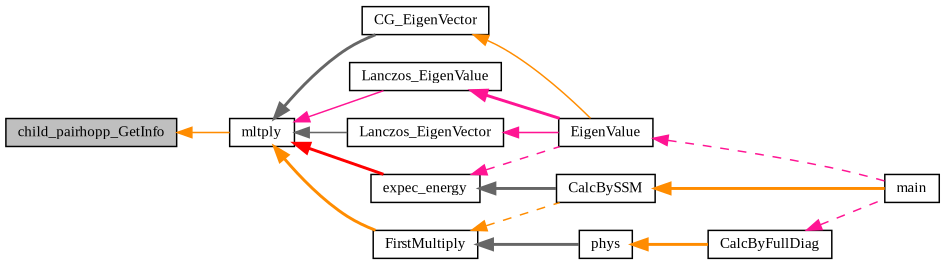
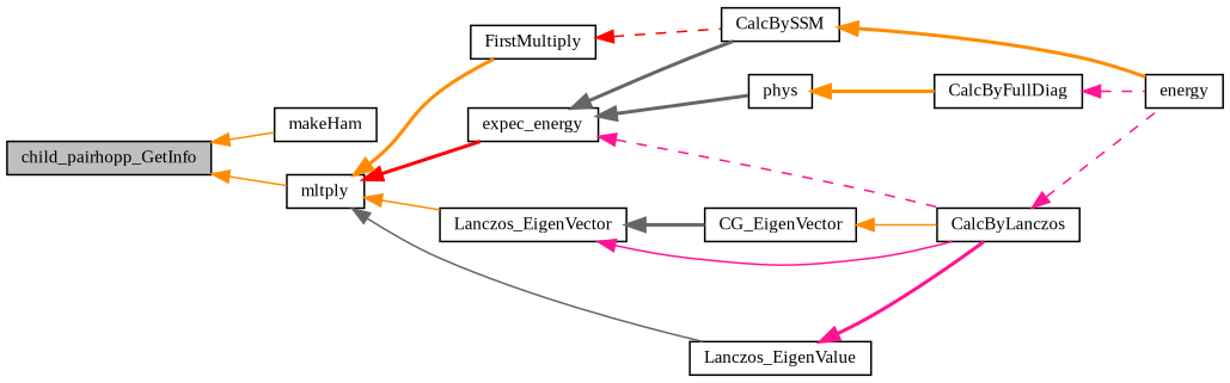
  digraph {
    fontname="Liberation Serif"
    rankdir=LR
    node [color=black fillcolor=white fontname="Liberation Serif" fontsize=10 shape=record style=filled]
    edge [color=darkorange dir=back fontname="Liberation Serif" fontsize=10 labelfontname=Helvetica labelfontsize=10 style=bold]
    n1 [fillcolor=grey75 fontcolor=black height=0.2 label=child_pairhopp_GetInfo width=0.4]
+   n2 [height=0.2 label=makeHam width=0.4]
    n3 [height=0.2 label=mltply width=0.4]
    n4 [height=0.2 label=CG_EigenVector width=0.4]
    n5 [height=0.2 label=expec_energy width=0.4]
    n6 [height=0.2 label=FirstMultiply width=0.4]
    n7 [height=0.2 label=Lanczos_EigenValue width=0.4]
    n8 [height=0.2 label=Lanczos_EigenVector width=0.4]
    n9 [height=0.2 label=CalcByFullDiag width=0.4]
-   n10 [height=0.2 label=main width=0.4]
-   n11 [height=0.2 label=EigenValue width=0.4]
+   n10 [height=0.2 label=energy width=0.4]
+   n11 [height=0.2 label=CalcByLanczos width=0.4]
    n12 [height=0.2 label=CalcBySSM width=0.4]
    n13 [height=0.2 label=phys width=0.4]
+   n1 -> n2 [style=solid]
    n1 -> n3 [style=solid]
-   n3 -> n4 [color=gray40]
+   n8 -> n4 [color=gray40]
    n3 -> n5 [color=red]
    n3 -> n6
-   n3 -> n7 [color=deeppink style=solid]
-   n3 -> n8 [color=gray40 style=solid]
+   n3 -> n7 [color=gray40 style=solid]
+   n3 -> n8 [style=solid]
    n4 -> n11 [style=solid]
    n5 -> n11 [color=deeppink style=dashed]
    n5 -> n12 [color=gray40]
-   n6 -> n13 [color=gray40]
-   n6 -> n12 [style=dashed]
+   n5 -> n13 [color=gray40]
+   n6 -> n12 [color=red style=dashed]
    n7 -> n11 [color=deeppink]
    n8 -> n11 [color=deeppink style=solid]
    n9 -> n10 [color=deeppink style=dashed]
    n11 -> n10 [color=deeppink style=dashed]
    n12 -> n10
    n13 -> n9
  }
